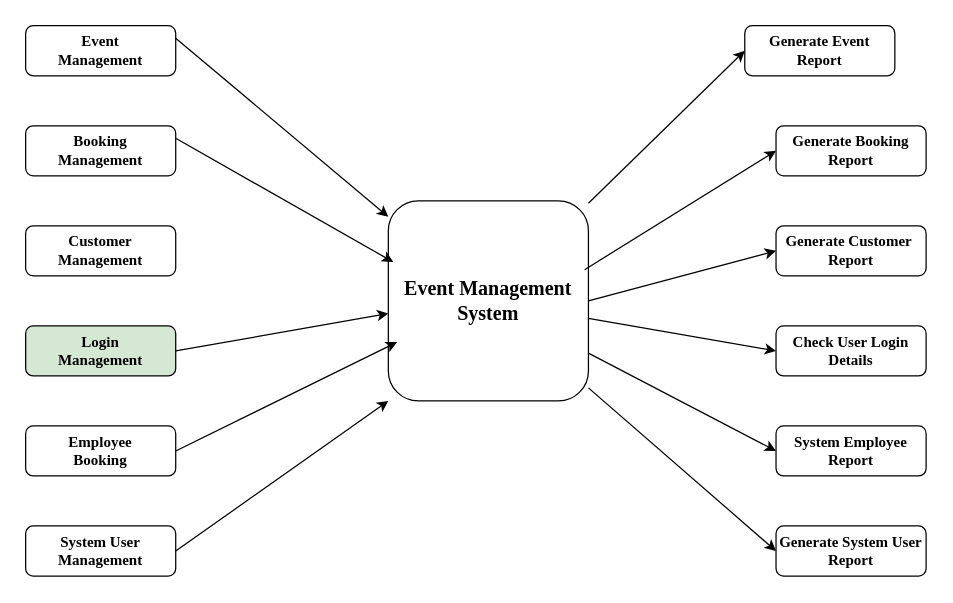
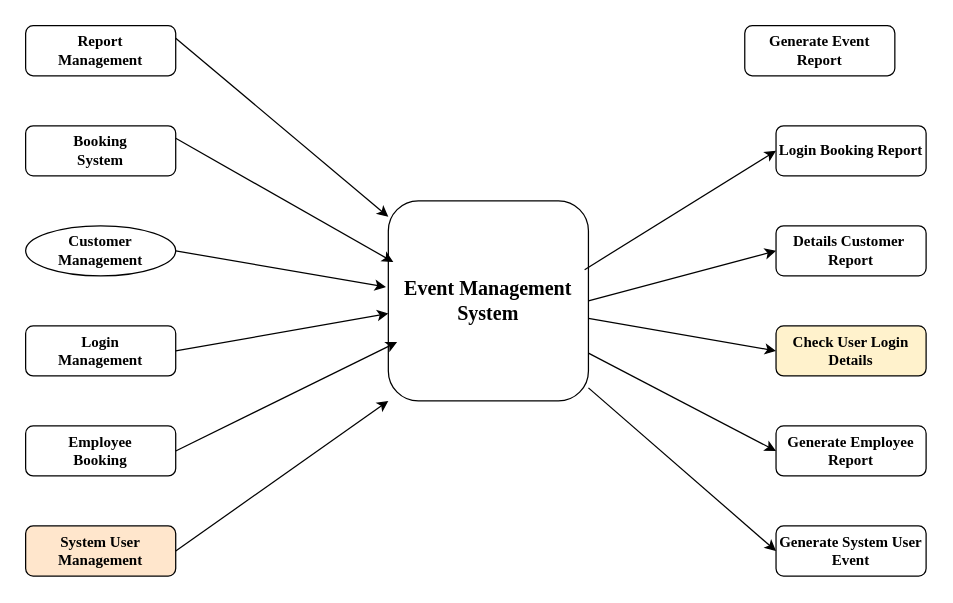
  <mxCell id="0" />
  <mxCell id="1" parent="0" />
  <mxCell id="2" value="&lt;b style=&quot;font-size: 16px;&quot;&gt;&lt;font face=&quot;Times New Roman&quot;&gt;Event Management&lt;br&gt;System&lt;/font&gt;&lt;/b&gt;" style="whiteSpace=wrap;html=1;aspect=fixed;rounded=1;" vertex="1" parent="1"><mxGeometry x="310" y="160" width="160" height="160" as="geometry" /></mxCell>
- <mxCell id="3" value="&lt;b&gt;&lt;font face=&quot;Times New Roman&quot;&gt;Event&lt;br&gt;Management&lt;/font&gt;&lt;/b&gt;" style="rounded=1;whiteSpace=wrap;html=1;" vertex="1" parent="1"><mxGeometry x="20" y="20" width="120" height="40" as="geometry" /></mxCell>
- <mxCell id="4" value="&lt;b&gt;&lt;font face=&quot;Times New Roman&quot;&gt;Login&lt;br&gt;Management&lt;/font&gt;&lt;/b&gt;" style="rounded=1;whiteSpace=wrap;html=1;fillColor=#d5e8d4;" vertex="1" parent="1"><mxGeometry x="20" y="260" width="120" height="40" as="geometry" /></mxCell>
- <mxCell id="5" value="&lt;b&gt;&lt;font face=&quot;Times New Roman&quot;&gt;Customer&lt;br&gt;Management&lt;/font&gt;&lt;/b&gt;" style="rounded=1;whiteSpace=wrap;html=1;" vertex="1" parent="1"><mxGeometry x="20" y="180" width="120" height="40" as="geometry" /></mxCell>
- <mxCell id="6" value="&lt;b&gt;&lt;font face=&quot;Times New Roman&quot;&gt;Booking&lt;br&gt;Management&lt;/font&gt;&lt;/b&gt;" style="rounded=1;whiteSpace=wrap;html=1;" vertex="1" parent="1"><mxGeometry x="20" y="100" width="120" height="40" as="geometry" /></mxCell>
+ <mxCell id="3" value="&lt;b&gt;&lt;font face=&quot;Times New Roman&quot;&gt;Report&lt;br&gt;Management&lt;/font&gt;&lt;/b&gt;" style="rounded=1;whiteSpace=wrap;html=1;" vertex="1" parent="1"><mxGeometry x="20" y="20" width="120" height="40" as="geometry" /></mxCell>
+ <mxCell id="4" value="&lt;b&gt;&lt;font face=&quot;Times New Roman&quot;&gt;Login&lt;br&gt;Management&lt;/font&gt;&lt;/b&gt;" style="rounded=1;whiteSpace=wrap;html=1;" vertex="1" parent="1"><mxGeometry x="20" y="260" width="120" height="40" as="geometry" /></mxCell>
+ <mxCell id="5" value="&lt;b&gt;&lt;font face=&quot;Times New Roman&quot;&gt;Customer&lt;br&gt;Management&lt;/font&gt;&lt;/b&gt;" style="ellipse;whiteSpace=wrap;html=1;" vertex="1" parent="1"><mxGeometry x="20" y="180" width="120" height="40" as="geometry" /></mxCell>
+ <mxCell id="6" value="&lt;b&gt;&lt;font face=&quot;Times New Roman&quot;&gt;Booking&lt;br&gt;System&lt;/font&gt;&lt;/b&gt;" style="rounded=1;whiteSpace=wrap;html=1;" vertex="1" parent="1"><mxGeometry x="20" y="100" width="120" height="40" as="geometry" /></mxCell>
  <mxCell id="7" value="&lt;b&gt;&lt;font face=&quot;Times New Roman&quot;&gt;Employee&lt;br&gt;Booking&lt;/font&gt;&lt;/b&gt;" style="rounded=1;whiteSpace=wrap;html=1;" vertex="1" parent="1"><mxGeometry x="20" y="340" width="120" height="40" as="geometry" /></mxCell>
- <mxCell id="8" value="&lt;b&gt;&lt;font face=&quot;Times New Roman&quot;&gt;System User&lt;br&gt;Management&lt;/font&gt;&lt;/b&gt;" style="rounded=1;whiteSpace=wrap;html=1;" vertex="1" parent="1"><mxGeometry x="20" y="420" width="120" height="40" as="geometry" /></mxCell>
+ <mxCell id="8" value="&lt;b&gt;&lt;font face=&quot;Times New Roman&quot;&gt;System User&lt;br&gt;Management&lt;/font&gt;&lt;/b&gt;" style="rounded=1;whiteSpace=wrap;html=1;fillColor=#ffe6cc;" vertex="1" parent="1"><mxGeometry x="20" y="420" width="120" height="40" as="geometry" /></mxCell>
  <mxCell id="9" value="&lt;b&gt;&lt;font face=&quot;Times New Roman&quot;&gt;Generate Event Report&lt;/font&gt;&lt;/b&gt;" style="rounded=1;whiteSpace=wrap;html=1;" vertex="1" parent="1"><mxGeometry x="595" y="20" width="120" height="40" as="geometry" /></mxCell>
- <mxCell id="10" value="&lt;b&gt;&lt;font face=&quot;Times New Roman&quot;&gt;Generate Booking Report&lt;/font&gt;&lt;/b&gt;" style="rounded=1;whiteSpace=wrap;html=1;" vertex="1" parent="1"><mxGeometry x="620" y="100" width="120" height="40" as="geometry" /></mxCell>
- <mxCell id="11" value="&lt;b&gt;&lt;font face=&quot;Times New Roman&quot;&gt;Generate Customer&amp;nbsp; Report&lt;/font&gt;&lt;/b&gt;" style="rounded=1;whiteSpace=wrap;html=1;" vertex="1" parent="1"><mxGeometry x="620" y="180" width="120" height="40" as="geometry" /></mxCell>
- <mxCell id="12" value="&lt;b&gt;&lt;font face=&quot;Times New Roman&quot;&gt;Check User Login Details&lt;/font&gt;&lt;/b&gt;" style="rounded=1;whiteSpace=wrap;html=1;" vertex="1" parent="1"><mxGeometry x="620" y="260" width="120" height="40" as="geometry" /></mxCell>
- <mxCell id="13" value="&lt;b&gt;&lt;font face=&quot;Times New Roman&quot;&gt;System Employee Report&lt;/font&gt;&lt;/b&gt;" style="rounded=1;whiteSpace=wrap;html=1;" vertex="1" parent="1"><mxGeometry x="620" y="340" width="120" height="40" as="geometry" /></mxCell>
- <mxCell id="14" value="&lt;b&gt;&lt;font face=&quot;Times New Roman&quot;&gt;Generate System User Report&lt;/font&gt;&lt;/b&gt;" style="rounded=1;whiteSpace=wrap;html=1;" vertex="1" parent="1"><mxGeometry x="620" y="420" width="120" height="40" as="geometry" /></mxCell>
+ <mxCell id="10" value="&lt;b&gt;&lt;font face=&quot;Times New Roman&quot;&gt;Login Booking Report&lt;/font&gt;&lt;/b&gt;" style="rounded=1;whiteSpace=wrap;html=1;" vertex="1" parent="1"><mxGeometry x="620" y="100" width="120" height="40" as="geometry" /></mxCell>
+ <mxCell id="11" value="&lt;b&gt;&lt;font face=&quot;Times New Roman&quot;&gt;Details Customer&amp;nbsp; Report&lt;/font&gt;&lt;/b&gt;" style="rounded=1;whiteSpace=wrap;html=1;" vertex="1" parent="1"><mxGeometry x="620" y="180" width="120" height="40" as="geometry" /></mxCell>
+ <mxCell id="12" value="&lt;b&gt;&lt;font face=&quot;Times New Roman&quot;&gt;Check User Login Details&lt;/font&gt;&lt;/b&gt;" style="rounded=1;whiteSpace=wrap;html=1;fillColor=#fff2cc;" vertex="1" parent="1"><mxGeometry x="620" y="260" width="120" height="40" as="geometry" /></mxCell>
+ <mxCell id="13" value="&lt;b&gt;&lt;font face=&quot;Times New Roman&quot;&gt;Generate Employee Report&lt;/font&gt;&lt;/b&gt;" style="rounded=1;whiteSpace=wrap;html=1;" vertex="1" parent="1"><mxGeometry x="620" y="340" width="120" height="40" as="geometry" /></mxCell>
+ <mxCell id="14" value="&lt;b&gt;&lt;font face=&quot;Times New Roman&quot;&gt;Generate System User Event&lt;/font&gt;&lt;/b&gt;" style="rounded=1;whiteSpace=wrap;html=1;" vertex="1" parent="1"><mxGeometry x="620" y="420" width="120" height="40" as="geometry" /></mxCell>
  <mxCell id="15" value="" style="endArrow=classic;html=1;rounded=0;" edge="1" parent="1" target="2"><mxGeometry width="50" height="50" relative="1" as="geometry"><mxPoint x="140" y="30" as="sourcePoint" /><mxPoint x="190" as="targetPoint" y="-20" /><Array as="points" /></mxGeometry></mxCell>
  <mxCell id="16" value="" style="endArrow=classic;html=1;rounded=0;entryX=0;entryY=0.563;entryDx=0;entryDy=0;entryPerimeter=0;" edge="1" parent="1" target="2"><mxGeometry width="50" height="50" relative="1" as="geometry"><mxPoint x="140" y="280" as="sourcePoint" /><mxPoint x="190" y="230" as="targetPoint" /><Array as="points" /></mxGeometry></mxCell>
  <mxCell id="17" value="" style="endArrow=classic;html=1;rounded=0;entryX=0.025;entryY=0.306;entryDx=0;entryDy=0;entryPerimeter=0;" edge="1" parent="1" target="2"><mxGeometry width="50" height="50" relative="1" as="geometry"><mxPoint x="140" y="110" as="sourcePoint" /><mxPoint x="190" y="60" as="targetPoint" /><Array as="points" /></mxGeometry></mxCell>
+ <mxCell id="18" value="" style="endArrow=classic;html=1;rounded=0;entryX=-0.012;entryY=0.431;entryDx=0;entryDy=0;entryPerimeter=0;exitX=1;exitY=0.5;exitDx=0;exitDy=0;exitPerimeter=0;" edge="1" parent="1" source="5" target="2"><mxGeometry width="50" height="50" relative="1" as="geometry"><mxPoint x="140" y="210" as="sourcePoint" /><mxPoint x="190" y="160" as="targetPoint" /><Array as="points" /></mxGeometry></mxCell>
  <mxCell id="19" value="" style="endArrow=classic;html=1;rounded=0;entryX=0.044;entryY=0.706;entryDx=0;entryDy=0;entryPerimeter=0;" edge="1" parent="1" target="2"><mxGeometry width="50" height="50" relative="1" as="geometry"><mxPoint x="140" y="360" as="sourcePoint" /><mxPoint x="330" y="280" as="targetPoint" /><Array as="points" /></mxGeometry></mxCell>
  <mxCell id="20" value="" style="endArrow=classic;html=1;rounded=0;entryX=0;entryY=1;entryDx=0;entryDy=0;" edge="1" parent="1" target="2"><mxGeometry width="50" height="50" relative="1" as="geometry"><mxPoint x="140" y="440" as="sourcePoint" /><mxPoint x="190" y="390" as="targetPoint" /><Array as="points" /></mxGeometry></mxCell>
  <mxCell id="21" value="" style="endArrow=classic;html=1;rounded=0;" edge="1" parent="1" source="2"><mxGeometry width="50" height="50" relative="1" as="geometry"><mxPoint x="570" y="330" as="sourcePoint" /><mxPoint x="620" y="280" as="targetPoint" /></mxGeometry></mxCell>
  <mxCell id="22" value="" style="endArrow=classic;html=1;rounded=0;" edge="1" parent="1" source="2"><mxGeometry width="50" height="50" relative="1" as="geometry"><mxPoint x="570" y="410" as="sourcePoint" /><mxPoint x="620" y="360" as="targetPoint" /></mxGeometry></mxCell>
  <mxCell id="23" value="" style="endArrow=classic;html=1;rounded=0;" edge="1" parent="1" source="2"><mxGeometry width="50" height="50" relative="1" as="geometry"><mxPoint x="570" y="490" as="sourcePoint" /><mxPoint x="620" y="440" as="targetPoint" /></mxGeometry></mxCell>
  <mxCell id="24" value="" style="endArrow=classic;html=1;rounded=0;exitX=1;exitY=0.5;exitDx=0;exitDy=0;" edge="1" parent="1" source="2"><mxGeometry width="50" height="50" relative="1" as="geometry"><mxPoint x="570" y="250" as="sourcePoint" /><mxPoint x="620" y="200" as="targetPoint" /></mxGeometry></mxCell>
  <mxCell id="25" value="" style="endArrow=classic;html=1;rounded=0;exitX=0.981;exitY=0.344;exitDx=0;exitDy=0;exitPerimeter=0;" edge="1" parent="1" source="2"><mxGeometry width="50" height="50" relative="1" as="geometry"><mxPoint x="470" y="210" as="sourcePoint" /><mxPoint x="620" y="120" as="targetPoint" /></mxGeometry></mxCell>
- <mxCell id="26" value="" style="endArrow=classic;html=1;rounded=0;entryX=0;entryY=0.5;entryDx=0;entryDy=0;" edge="1" parent="1" source="2" target="9"><mxGeometry width="50" height="50" relative="1" as="geometry"><mxPoint x="470" y="140" as="sourcePoint" /><mxPoint x="520" y="90" as="targetPoint" /><Array as="points" /></mxGeometry></mxCell>
